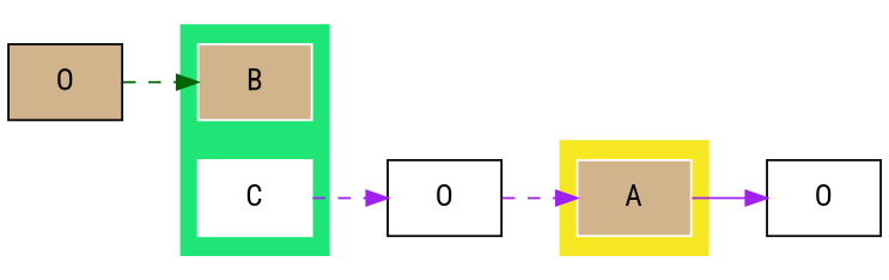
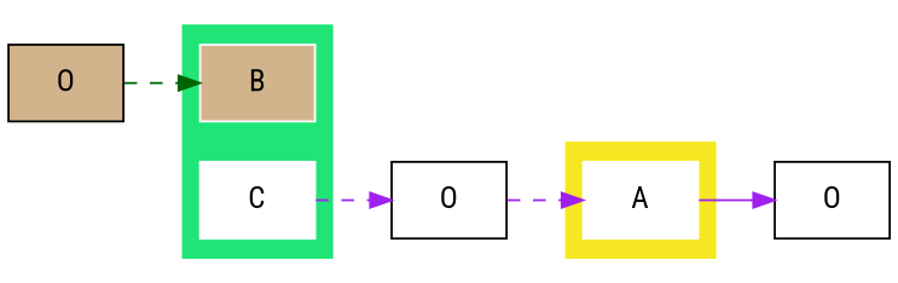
  digraph {
    fontname="Roboto Condensed"
    rankdir=LR
    node [fillcolor=tan fontname="Roboto Condensed" shape=record style=filled]
    edge [color=purple fontname="Roboto Condensed" style=dashed]
-   A [color=white]
+   A [color=white fillcolor=white]
    B [color=white]
    C [color=white fillcolor=white]
    n4 [fillcolor=white label=O]
    n5 [fillcolor=white label=O]
    n6 [label=O]
    subgraph cluster_1 {
      color="#f5e822"
      style=filled
      A
    }
    subgraph cluster_2 {
      color="#1ee576"
      style=filled
      B
      C
    }
    A -> n4 [style=solid]
    C -> n5
    n5 -> A
    n6 -> B [color=darkgreen]
  }
